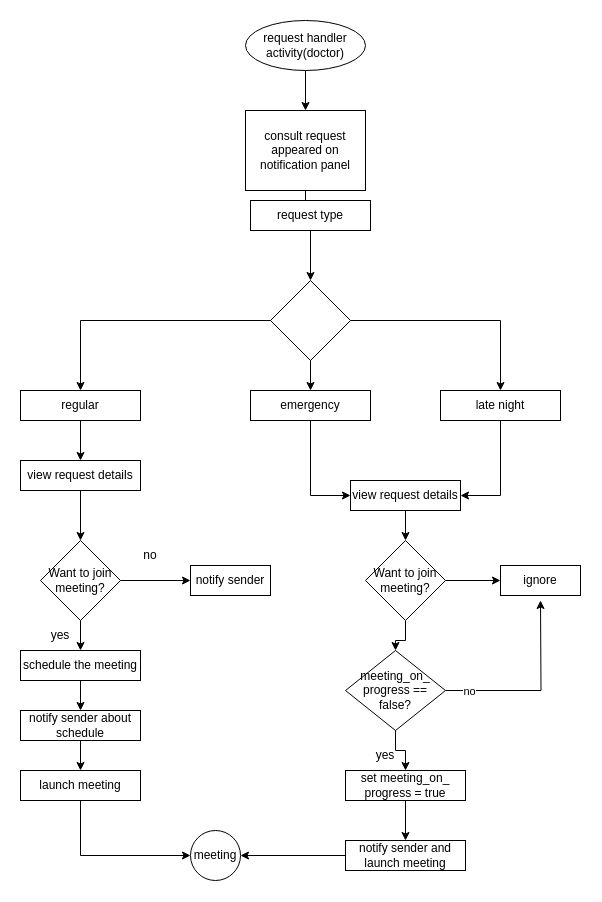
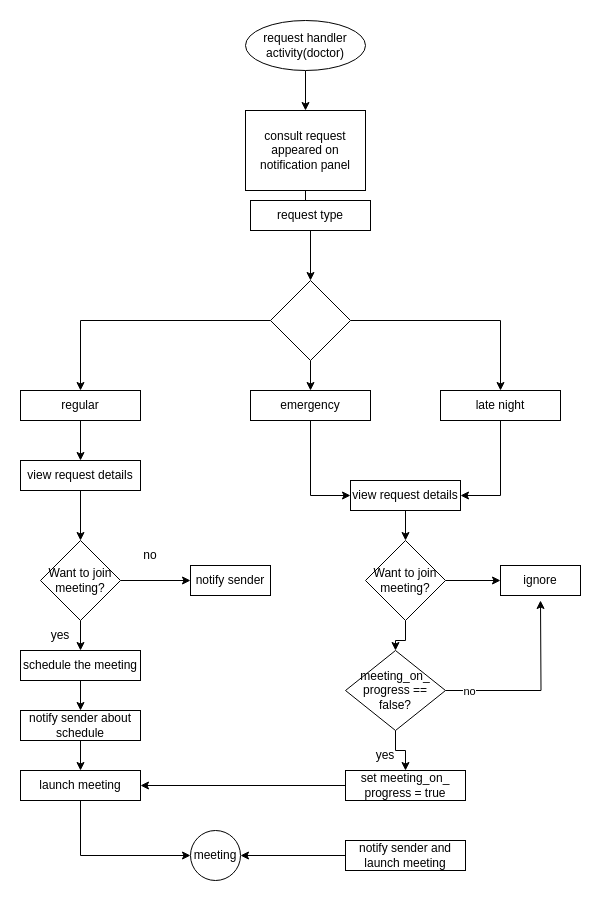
  <mxCell id="0" />
  <mxCell id="1" parent="0" />
  <mxCell id="2" style="edgeStyle=orthogonalEdgeStyle;rounded=0;orthogonalLoop=1;jettySize=auto;html=1;" edge="1" parent="1" source="3" target="5"><mxGeometry relative="1" as="geometry" /></mxCell>
  <mxCell id="3" value="request handler activity(doctor)" style="ellipse;whiteSpace=wrap;html=1;" vertex="1" parent="1"><mxGeometry x="245" y="20" width="120" height="50" as="geometry" /></mxCell>
  <mxCell id="4" style="edgeStyle=orthogonalEdgeStyle;rounded=0;orthogonalLoop=1;jettySize=auto;html=1;entryX=0.45;entryY=0.067;entryDx=0;entryDy=0;entryPerimeter=0;" edge="1" parent="1" source="5" target="7"><mxGeometry relative="1" as="geometry" /></mxCell>
  <mxCell id="5" value="consult request appeared on notification panel" style="rounded=0;whiteSpace=wrap;html=1;" vertex="1" parent="1"><mxGeometry x="245" y="110" width="120" height="80" as="geometry" /></mxCell>
  <mxCell id="6" value="" style="edgeStyle=orthogonalEdgeStyle;rounded=0;orthogonalLoop=1;jettySize=auto;html=1;" edge="1" parent="1" source="7" target="11"><mxGeometry relative="1" as="geometry" /></mxCell>
  <mxCell id="7" value="request type" style="rounded=0;whiteSpace=wrap;html=1;" vertex="1" parent="1"><mxGeometry x="250" y="200" width="120" height="30" as="geometry" /></mxCell>
  <mxCell id="8" style="edgeStyle=orthogonalEdgeStyle;rounded=0;orthogonalLoop=1;jettySize=auto;html=1;entryX=0.5;entryY=0;entryDx=0;entryDy=0;" edge="1" parent="1" source="11" target="17"><mxGeometry relative="1" as="geometry" /></mxCell>
  <mxCell id="9" style="edgeStyle=orthogonalEdgeStyle;rounded=0;orthogonalLoop=1;jettySize=auto;html=1;" edge="1" parent="1" source="11" target="13"><mxGeometry relative="1" as="geometry" /></mxCell>
  <mxCell id="10" style="edgeStyle=orthogonalEdgeStyle;rounded=0;orthogonalLoop=1;jettySize=auto;html=1;entryX=0.5;entryY=0;entryDx=0;entryDy=0;" edge="1" parent="1" source="11" target="15"><mxGeometry relative="1" as="geometry" /></mxCell>
  <mxCell id="11" value="" style="rhombus;whiteSpace=wrap;html=1;" vertex="1" parent="1"><mxGeometry x="270" y="280" width="80" height="80" as="geometry" /></mxCell>
  <mxCell id="12" style="edgeStyle=orthogonalEdgeStyle;rounded=0;orthogonalLoop=1;jettySize=auto;html=1;entryX=1;entryY=0.5;entryDx=0;entryDy=0;" edge="1" parent="1" source="13" target="31"><mxGeometry relative="1" as="geometry" /></mxCell>
  <mxCell id="13" value="late night" style="rounded=0;whiteSpace=wrap;html=1;" vertex="1" parent="1"><mxGeometry x="440" y="390" width="120" height="30" as="geometry" /></mxCell>
  <mxCell id="14" style="edgeStyle=orthogonalEdgeStyle;rounded=0;orthogonalLoop=1;jettySize=auto;html=1;entryX=0;entryY=0.5;entryDx=0;entryDy=0;" edge="1" parent="1" source="15" target="31"><mxGeometry relative="1" as="geometry" /></mxCell>
  <mxCell id="15" value="emergency" style="rounded=0;whiteSpace=wrap;html=1;" vertex="1" parent="1"><mxGeometry x="250" y="390" width="120" height="30" as="geometry" /></mxCell>
  <mxCell id="16" style="edgeStyle=orthogonalEdgeStyle;rounded=0;orthogonalLoop=1;jettySize=auto;html=1;entryX=0.5;entryY=0;entryDx=0;entryDy=0;" edge="1" parent="1" source="17" target="19"><mxGeometry relative="1" as="geometry" /></mxCell>
  <mxCell id="17" value="regular" style="rounded=0;whiteSpace=wrap;html=1;" vertex="1" parent="1"><mxGeometry x="20" y="390" width="120" height="30" as="geometry" /></mxCell>
  <mxCell id="18" style="edgeStyle=orthogonalEdgeStyle;rounded=0;orthogonalLoop=1;jettySize=auto;html=1;" edge="1" parent="1" source="19" target="22"><mxGeometry relative="1" as="geometry" /></mxCell>
  <mxCell id="19" value="view request details" style="rounded=0;whiteSpace=wrap;html=1;" vertex="1" parent="1"><mxGeometry x="20" y="460" width="120" height="30" as="geometry" /></mxCell>
  <mxCell id="20" style="edgeStyle=orthogonalEdgeStyle;rounded=0;orthogonalLoop=1;jettySize=auto;html=1;entryX=0;entryY=0.5;entryDx=0;entryDy=0;" edge="1" parent="1" source="22" target="29"><mxGeometry relative="1" as="geometry"><Array as="points" /></mxGeometry></mxCell>
  <mxCell id="21" style="edgeStyle=orthogonalEdgeStyle;rounded=0;orthogonalLoop=1;jettySize=auto;html=1;entryX=0.5;entryY=0;entryDx=0;entryDy=0;" edge="1" parent="1" source="22" target="26"><mxGeometry relative="1" as="geometry" /></mxCell>
  <mxCell id="22" value="Want to join meeting?" style="rhombus;whiteSpace=wrap;html=1;" vertex="1" parent="1"><mxGeometry x="40" y="540" width="80" height="80" as="geometry" /></mxCell>
  <mxCell id="23" style="edgeStyle=orthogonalEdgeStyle;rounded=0;orthogonalLoop=1;jettySize=auto;html=1;entryX=0.5;entryY=0;entryDx=0;entryDy=0;" edge="1" parent="1" source="24" target="28"><mxGeometry relative="1" as="geometry" /></mxCell>
  <mxCell id="24" value="notify sender about schedule" style="rounded=0;whiteSpace=wrap;html=1;" vertex="1" parent="1"><mxGeometry x="20" y="710" width="120" height="30" as="geometry" /></mxCell>
  <mxCell id="25" style="edgeStyle=orthogonalEdgeStyle;rounded=0;orthogonalLoop=1;jettySize=auto;html=1;entryX=0.5;entryY=0;entryDx=0;entryDy=0;" edge="1" parent="1" source="26" target="24"><mxGeometry relative="1" as="geometry" /></mxCell>
  <mxCell id="26" value="schedule the meeting" style="rounded=0;whiteSpace=wrap;html=1;" vertex="1" parent="1"><mxGeometry x="20" y="650" width="120" height="30" as="geometry" /></mxCell>
  <mxCell id="27" style="edgeStyle=orthogonalEdgeStyle;rounded=0;orthogonalLoop=1;jettySize=auto;html=1;entryX=0;entryY=0.5;entryDx=0;entryDy=0;" edge="1" parent="1" source="28" target="47"><mxGeometry relative="1" as="geometry"><Array as="points"><mxPoint x="80" y="855" /></Array></mxGeometry></mxCell>
  <mxCell id="28" value="launch meeting" style="rounded=0;whiteSpace=wrap;html=1;" vertex="1" parent="1"><mxGeometry x="20" y="770" width="120" height="30" as="geometry" /></mxCell>
  <mxCell id="29" value="notify sender" style="rounded=0;whiteSpace=wrap;html=1;" vertex="1" parent="1"><mxGeometry x="190" y="565" width="80" height="30" as="geometry" /></mxCell>
  <mxCell id="30" value="" style="edgeStyle=orthogonalEdgeStyle;rounded=0;orthogonalLoop=1;jettySize=auto;html=1;" edge="1" parent="1" source="31" target="34"><mxGeometry relative="1" as="geometry" /></mxCell>
  <mxCell id="31" value="view request details" style="rounded=0;whiteSpace=wrap;html=1;" vertex="1" parent="1"><mxGeometry x="350" y="480" width="110" height="30" as="geometry" /></mxCell>
  <mxCell id="32" style="edgeStyle=orthogonalEdgeStyle;rounded=0;orthogonalLoop=1;jettySize=auto;html=1;entryX=0;entryY=0.5;entryDx=0;entryDy=0;" edge="1" parent="1" source="34" target="35"><mxGeometry relative="1" as="geometry" /></mxCell>
  <mxCell id="33" style="edgeStyle=orthogonalEdgeStyle;rounded=0;orthogonalLoop=1;jettySize=auto;html=1;" edge="1" parent="1" source="34" target="43"><mxGeometry relative="1" as="geometry" /></mxCell>
  <mxCell id="34" value="Want to join meeting?" style="rhombus;whiteSpace=wrap;html=1;" vertex="1" parent="1"><mxGeometry x="365" y="540" width="80" height="80" as="geometry" /></mxCell>
  <mxCell id="35" value="ignore" style="rounded=0;whiteSpace=wrap;html=1;" vertex="1" parent="1"><mxGeometry x="500" y="565" width="80" height="30" as="geometry" /></mxCell>
  <mxCell id="36" style="edgeStyle=orthogonalEdgeStyle;rounded=0;orthogonalLoop=1;jettySize=auto;html=1;" edge="1" parent="1" source="37" target="47"><mxGeometry relative="1" as="geometry" /></mxCell>
  <mxCell id="37" value="notify sender and launch meeting" style="rounded=0;whiteSpace=wrap;html=1;" vertex="1" parent="1"><mxGeometry x="345" y="840" width="120" height="30" as="geometry" /></mxCell>
- <mxCell id="38" value="" style="edgeStyle=orthogonalEdgeStyle;rounded=0;orthogonalLoop=1;jettySize=auto;html=1;" edge="1" parent="1" source="39" target="37"><mxGeometry relative="1" as="geometry" /></mxCell>
+ <mxCell id="38" value="" style="edgeStyle=orthogonalEdgeStyle;rounded=0;orthogonalLoop=1;jettySize=auto;html=1;" edge="1" parent="1" source="39" target="28"><mxGeometry relative="1" as="geometry" /></mxCell>
  <mxCell id="39" value="set meeting_on_&lt;br&gt;progress = true" style="rounded=0;whiteSpace=wrap;html=1;" vertex="1" parent="1"><mxGeometry x="345" y="770" width="120" height="30" as="geometry" /></mxCell>
  <mxCell id="40" value="" style="edgeStyle=orthogonalEdgeStyle;rounded=0;orthogonalLoop=1;jettySize=auto;html=1;" edge="1" parent="1" source="43" target="39"><mxGeometry relative="1" as="geometry" /></mxCell>
  <mxCell id="41" style="edgeStyle=orthogonalEdgeStyle;rounded=0;orthogonalLoop=1;jettySize=auto;html=1;" edge="1" parent="1" source="43"><mxGeometry relative="1" as="geometry"><mxPoint x="540" y="600" as="targetPoint" /></mxGeometry></mxCell>
  <mxCell id="42" value="no" style="edgeLabel;html=1;align=center;verticalAlign=middle;resizable=0;points=[];" vertex="1" connectable="0" parent="41"><mxGeometry x="-0.751" relative="1" as="geometry"><mxPoint as="offset" /></mxGeometry></mxCell>
  <mxCell id="43" value="meeting_on_&lt;br&gt;progress == false?" style="rhombus;whiteSpace=wrap;html=1;" vertex="1" parent="1"><mxGeometry x="345" y="650" width="100" height="80" as="geometry" /></mxCell>
  <mxCell id="44" value="no" style="text;html=1;strokeColor=none;fillColor=none;align=center;verticalAlign=middle;whiteSpace=wrap;rounded=0;" vertex="1" parent="1"><mxGeometry x="120" y="540" width="60" height="30" as="geometry" /></mxCell>
  <mxCell id="45" value="yes" style="text;html=1;strokeColor=none;fillColor=none;align=center;verticalAlign=middle;whiteSpace=wrap;rounded=0;" vertex="1" parent="1"><mxGeometry x="30" y="620" width="60" height="30" as="geometry" /></mxCell>
  <mxCell id="46" value="yes" style="text;html=1;strokeColor=none;fillColor=none;align=center;verticalAlign=middle;whiteSpace=wrap;rounded=0;" vertex="1" parent="1"><mxGeometry x="355" y="740" width="60" height="30" as="geometry" /></mxCell>
  <mxCell id="47" value="meeting" style="ellipse;whiteSpace=wrap;html=1;aspect=fixed;" vertex="1" parent="1"><mxGeometry x="190" y="830" width="50" height="50" as="geometry" /></mxCell>
